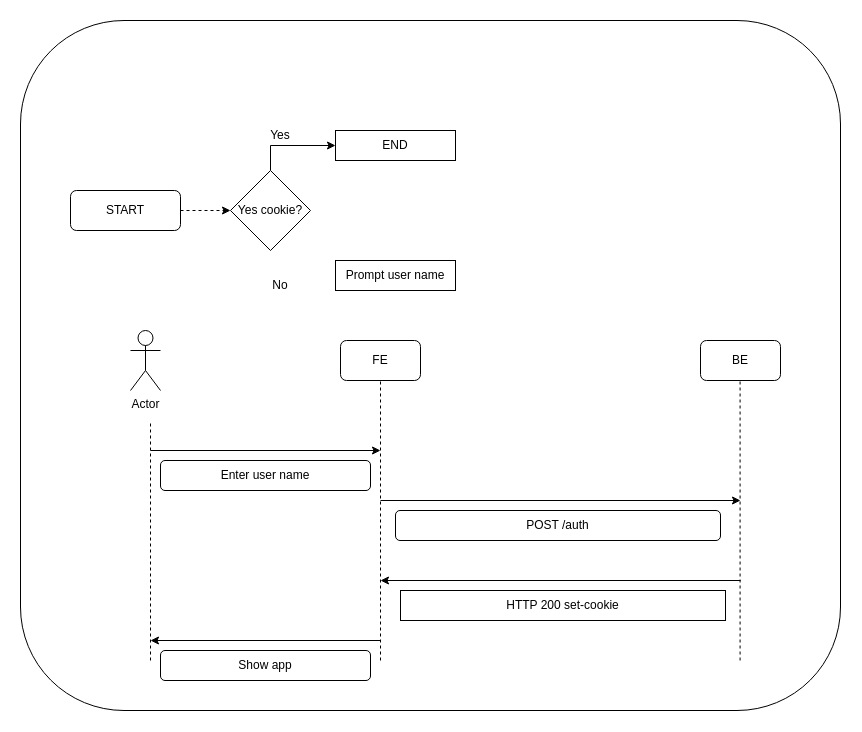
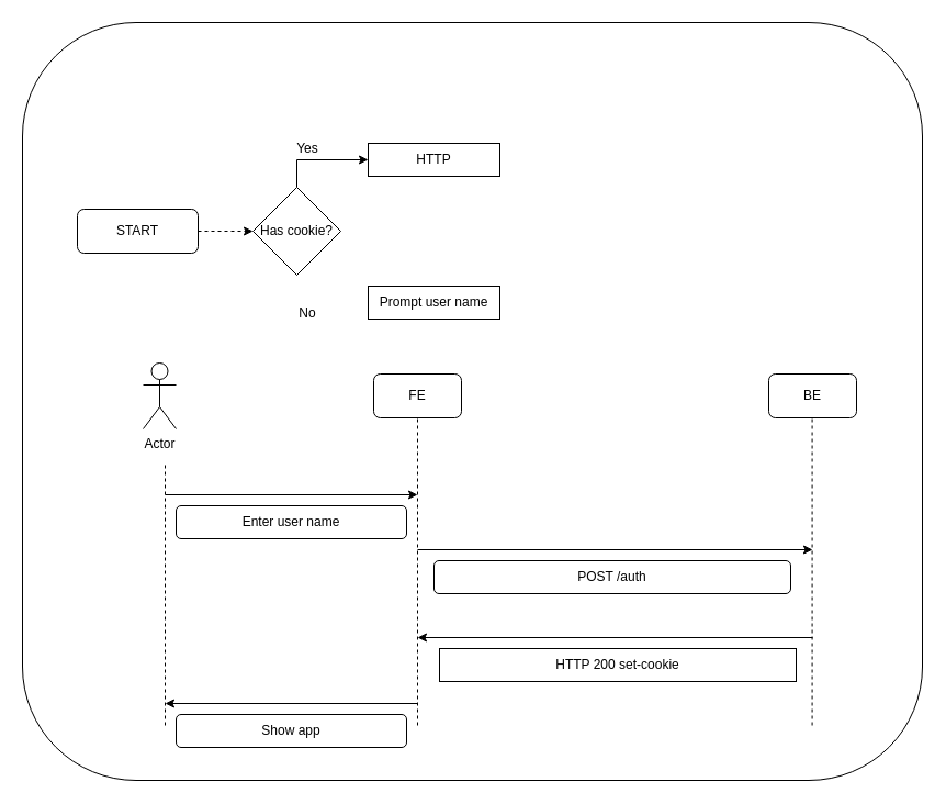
  <mxCell id="0" />
  <mxCell id="1" parent="0" />
  <mxCell id="2" value="" style="rounded=1;whiteSpace=wrap;html=1;" vertex="1" parent="1"><mxGeometry x="20" y="20" width="820" height="690" as="geometry" /></mxCell>
  <mxCell id="3" style="edgeStyle=orthogonalEdgeStyle;rounded=0;orthogonalLoop=1;jettySize=auto;html=1;exitX=1;exitY=0.5;exitDx=0;exitDy=0;dashed=1;" edge="1" parent="1" source="4" target="6"><mxGeometry relative="1" as="geometry" /></mxCell>
  <mxCell id="4" value="START" style="rounded=1;whiteSpace=wrap;html=1;" vertex="1" parent="1"><mxGeometry x="70" y="190" width="110" height="40" as="geometry" /></mxCell>
  <mxCell id="5" style="edgeStyle=orthogonalEdgeStyle;rounded=0;orthogonalLoop=1;jettySize=auto;html=1;exitX=0.5;exitY=0;exitDx=0;exitDy=0;entryX=0;entryY=0.5;entryDx=0;entryDy=0;" edge="1" parent="1" source="6" target="7"><mxGeometry relative="1" as="geometry" /></mxCell>
- <mxCell id="6" value="Yes cookie?" style="rhombus;whiteSpace=wrap;html=1;" vertex="1" parent="1"><mxGeometry x="230" y="170" width="80" height="80" as="geometry" /></mxCell>
- <mxCell id="7" value="END" style="rounded=0;whiteSpace=wrap;html=1;" vertex="1" parent="1"><mxGeometry x="335" y="130" width="120" height="30" as="geometry" /></mxCell>
+ <mxCell id="6" value="Has cookie?" style="rhombus;whiteSpace=wrap;html=1;" vertex="1" parent="1"><mxGeometry x="230" y="170" width="80" height="80" as="geometry" /></mxCell>
+ <mxCell id="7" value="HTTP" style="rounded=0;whiteSpace=wrap;html=1;" vertex="1" parent="1"><mxGeometry x="335" y="130" width="120" height="30" as="geometry" /></mxCell>
  <mxCell id="8" value="No" style="text;html=1;align=center;verticalAlign=middle;whiteSpace=wrap;rounded=0;" vertex="1" parent="1"><mxGeometry x="250" y="270" width="60" height="30" as="geometry" /></mxCell>
  <mxCell id="9" value="Yes" style="text;html=1;align=center;verticalAlign=middle;whiteSpace=wrap;rounded=0;" vertex="1" parent="1"><mxGeometry x="250" y="120" width="60" height="30" as="geometry" /></mxCell>
  <mxCell id="10" value="Prompt user name" style="rounded=0;whiteSpace=wrap;html=1;" vertex="1" parent="1"><mxGeometry x="335" y="260" width="120" height="30" as="geometry" /></mxCell>
  <mxCell id="11" value="BE" style="rounded=1;whiteSpace=wrap;html=1;" vertex="1" parent="1"><mxGeometry x="700" y="340" width="80" height="40" as="geometry" /></mxCell>
  <mxCell id="12" value="FE" style="rounded=1;whiteSpace=wrap;html=1;" vertex="1" parent="1"><mxGeometry x="340" y="340" width="80" height="40" as="geometry" /></mxCell>
  <mxCell id="13" value="Actor" style="shape=umlActor;verticalLabelPosition=bottom;verticalAlign=top;html=1;outlineConnect=0;" vertex="1" parent="1"><mxGeometry x="130" y="330" width="30" height="60" as="geometry" /></mxCell>
  <mxCell id="14" value="" style="endArrow=none;dashed=1;html=1;rounded=0;entryX=0.5;entryY=1;entryDx=0;entryDy=0;" edge="1" parent="1" target="12"><mxGeometry width="50" height="50" relative="1" as="geometry"><mxPoint x="380" y="660" as="sourcePoint" /><mxPoint x="610" y="310" as="targetPoint" /></mxGeometry></mxCell>
  <mxCell id="15" value="" style="endArrow=none;dashed=1;html=1;rounded=0;entryX=0.5;entryY=1;entryDx=0;entryDy=0;" edge="1" parent="1"><mxGeometry width="50" height="50" relative="1" as="geometry"><mxPoint x="739.58" y="660" as="sourcePoint" /><mxPoint x="739.58" y="380" as="targetPoint" /></mxGeometry></mxCell>
  <mxCell id="16" value="" style="endArrow=none;dashed=1;html=1;rounded=0;" edge="1" parent="1"><mxGeometry width="50" height="50" relative="1" as="geometry"><mxPoint x="150" y="660" as="sourcePoint" /><mxPoint x="150" y="420" as="targetPoint" /></mxGeometry></mxCell>
  <mxCell id="17" value="" style="endArrow=classic;html=1;rounded=0;" edge="1" parent="1"><mxGeometry width="50" height="50" relative="1" as="geometry"><mxPoint x="150" y="450" as="sourcePoint" /><mxPoint x="380" y="450" as="targetPoint" /></mxGeometry></mxCell>
  <mxCell id="18" value="Enter user name" style="rounded=1;whiteSpace=wrap;html=1;" vertex="1" parent="1"><mxGeometry x="160" y="460" width="210" height="30" as="geometry" /></mxCell>
  <mxCell id="19" value="" style="endArrow=classic;html=1;rounded=0;" edge="1" parent="1"><mxGeometry width="50" height="50" relative="1" as="geometry"><mxPoint x="380" y="500" as="sourcePoint" /><mxPoint x="740" y="500" as="targetPoint" /></mxGeometry></mxCell>
  <mxCell id="20" value="POST /auth" style="rounded=1;whiteSpace=wrap;html=1;" vertex="1" parent="1"><mxGeometry x="395" y="510" width="325" height="30" as="geometry" /></mxCell>
  <mxCell id="21" value="" style="endArrow=classic;html=1;rounded=0;" edge="1" parent="1"><mxGeometry width="50" height="50" relative="1" as="geometry"><mxPoint x="740" y="580" as="sourcePoint" /><mxPoint x="380" y="580" as="targetPoint" /></mxGeometry></mxCell>
  <mxCell id="22" value="HTTP 200 set-cookie" style="whiteSpace=wrap;html=1;rounded=0;" vertex="1" parent="1"><mxGeometry x="400" y="590" width="325" height="30" as="geometry" /></mxCell>
  <mxCell id="23" value="" style="endArrow=classic;html=1;rounded=0;" edge="1" parent="1"><mxGeometry width="50" height="50" relative="1" as="geometry"><mxPoint x="380" y="640" as="sourcePoint" /><mxPoint x="150" y="640" as="targetPoint" /></mxGeometry></mxCell>
  <mxCell id="24" value="Show app" style="rounded=1;whiteSpace=wrap;html=1;" vertex="1" parent="1"><mxGeometry x="160" y="650" width="210" height="30" as="geometry" /></mxCell>
